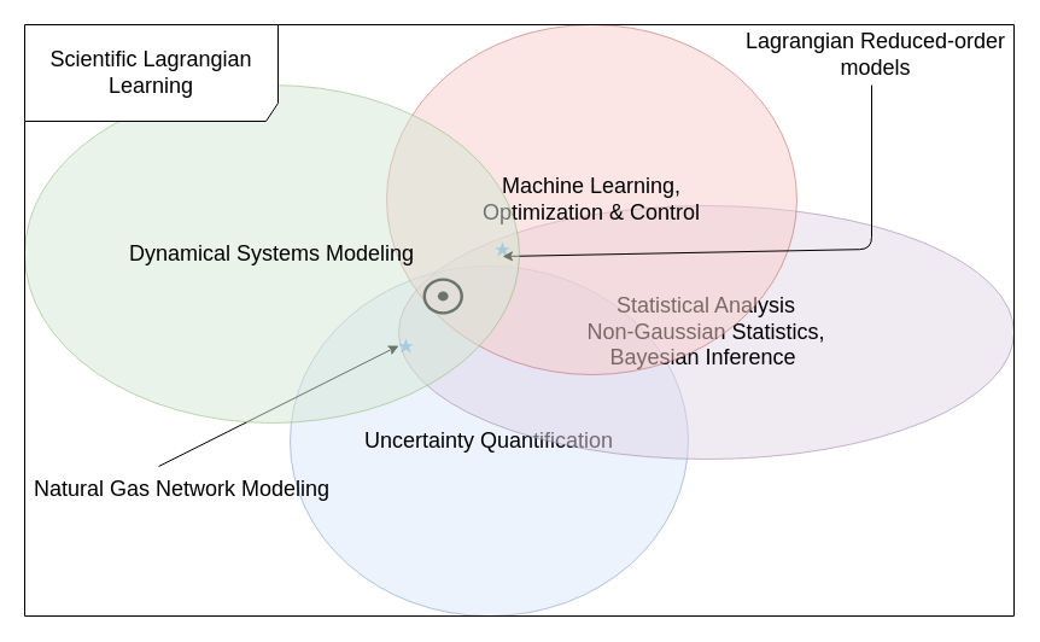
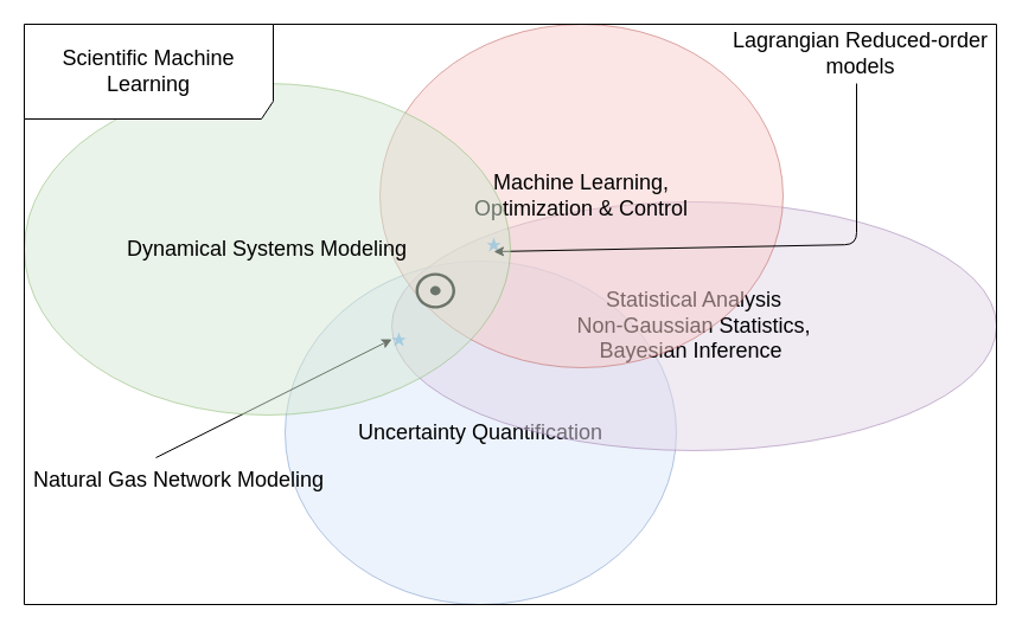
  <mxCell id="0" />
  <mxCell id="1" parent="0" />
  <mxCell id="2" value="Uncertainty Quantification" style="ellipse;whiteSpace=wrap;html=1;fillColor=#dae8fc;fontSize=18;opacity=50;strokeColor=#6c8ebf;" vertex="1" parent="1"><mxGeometry x="240" y="220" width="330" height="290" as="geometry" /></mxCell>
  <mxCell id="3" value="Statistical Analysis&lt;br&gt;Non-Gaussian Statistics,&lt;br&gt;Bayesian Inference&amp;nbsp;" style="ellipse;whiteSpace=wrap;html=1;fillColor=#e1d5e7;fontSize=18;opacity=50;strokeColor=#9673a6;" vertex="1" parent="1"><mxGeometry x="330" y="170" width="510" height="210" as="geometry" /></mxCell>
  <mxCell id="4" value="Natural Gas Network Modeling" style="text;html=1;align=center;verticalAlign=middle;resizable=0;points=[];autosize=1;fontSize=18;" vertex="1" parent="1"><mxGeometry x="20" y="390" width="260" height="30" as="geometry" /></mxCell>
  <mxCell id="5" value="Lagrangian Reduced-order &lt;br&gt;models" style="text;html=1;align=center;verticalAlign=middle;resizable=0;points=[];autosize=1;fontSize=18;" vertex="1" parent="1"><mxGeometry x="610" y="20" width="230" height="50" as="geometry" /></mxCell>
  <mxCell id="6" value="Machine Learning, &lt;br&gt;Optimization &amp;amp; Control" style="ellipse;whiteSpace=wrap;html=1;fillColor=#f8cecc;fontSize=18;opacity=50;strokeColor=#b85450;" vertex="1" parent="1"><mxGeometry x="320" y="20" width="340" height="290" as="geometry" /></mxCell>
  <mxCell id="7" value="" style="html=1;verticalLabelPosition=bottom;labelBackgroundColor=#ffffff;verticalAlign=top;shadow=0;dashed=0;strokeWidth=2;shape=mxgraph.ios7.misc.star;fillColor=#0080f0;strokeColor=none;fontSize=18;opacity=50;" vertex="1" parent="1"><mxGeometry x="330" y="280" width="12" height="12" as="geometry" /></mxCell>
  <mxCell id="8" value="" style="html=1;verticalLabelPosition=bottom;labelBackgroundColor=#ffffff;verticalAlign=top;shadow=0;dashed=0;strokeWidth=2;shape=mxgraph.ios7.misc.star;fillColor=#0080f0;strokeColor=none;fontSize=18;opacity=50;" vertex="1" parent="1"><mxGeometry x="410" y="200" width="12" height="12" as="geometry" /></mxCell>
  <mxCell id="9" value="" style="endArrow=classic;html=1;fontSize=18;exitX=0.427;exitY=-0.133;exitDx=0;exitDy=0;exitPerimeter=0;entryX=0;entryY=0.5;entryDx=0;entryDy=0;entryPerimeter=0;" edge="1" parent="1" source="4" target="7"><mxGeometry width="50" height="50" relative="1" as="geometry"><mxPoint x="400" y="470" as="sourcePoint" /><mxPoint x="450" y="420" as="targetPoint" /></mxGeometry></mxCell>
  <mxCell id="10" value="" style="endArrow=classic;html=1;fontSize=18;exitX=0.487;exitY=1;exitDx=0;exitDy=0;exitPerimeter=0;entryX=0.5;entryY=1;entryDx=0;entryDy=0;entryPerimeter=0;" edge="1" parent="1" source="5" target="8"><mxGeometry width="50" height="50" relative="1" as="geometry"><mxPoint x="400" y="470" as="sourcePoint" /><mxPoint x="450" y="420" as="targetPoint" /><Array as="points"><mxPoint x="722" y="206" /></Array></mxGeometry></mxCell>
  <mxCell id="11" value="" style="shape=mxgraph.signs.nature.sun_1;html=1;fillColor=#000000;strokeColor=none;verticalLabelPosition=bottom;verticalAlign=top;align=center;fontSize=18;" vertex="1" parent="1"><mxGeometry x="350" y="230" width="33.5" height="30" as="geometry" /></mxCell>
  <mxCell id="12" value="Dynamical Systems Modeling" style="ellipse;whiteSpace=wrap;html=1;fontSize=18;fillColor=#d5e8d4;strokeColor=#82b366;opacity=50;" vertex="1" parent="1"><mxGeometry x="20" y="70" width="410" height="280" as="geometry" /></mxCell>
- <mxCell id="13" value="&lt;span style=&quot;background-color: rgb(255 , 255 , 255)&quot;&gt;Scientific Lagrangian Learning&lt;/span&gt;" style="shape=umlFrame;whiteSpace=wrap;html=1;fontSize=18;width=210;height=80;" vertex="1" parent="1"><mxGeometry x="20" y="20" width="820" height="490" as="geometry" /></mxCell>
+ <mxCell id="13" value="&lt;span style=&quot;background-color: rgb(255 , 255 , 255)&quot;&gt;Scientific Machine Learning&lt;/span&gt;" style="shape=umlFrame;whiteSpace=wrap;html=1;fontSize=18;width=210;height=80;" vertex="1" parent="1"><mxGeometry x="20" y="20" width="820" height="490" as="geometry" /></mxCell>
